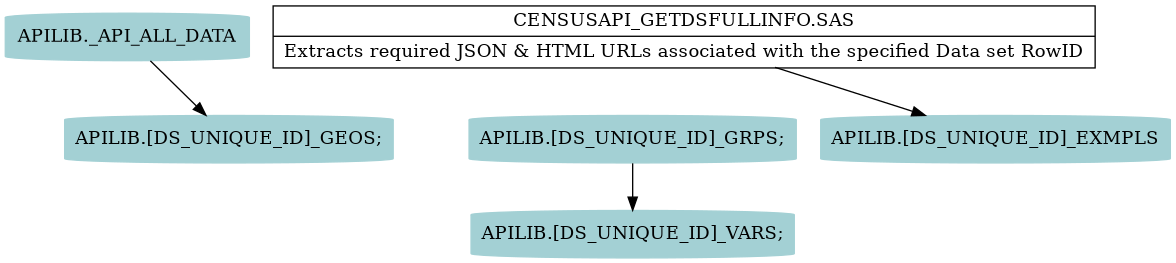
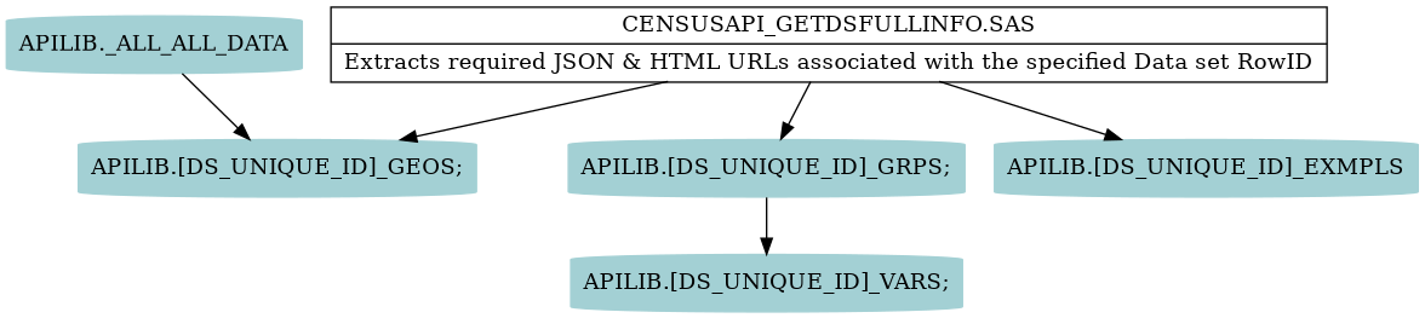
  digraph {
    node [color="#A3D0D4" shape=cylinder style=filled]
-   n1 [label="APILIB._API_ALL_DATA"]
+   n1 [label="APILIB._ALL_ALL_DATA"]
    n2 [label="APILIB.[DS_UNIQUE_ID]_GEOS;"]
    n3 [label="{CENSUSAPI_GETDSFULLINFO.SAS | Extracts required JSON & HTML URLs associated with the specified Data set RowID}" shape=record color="" style=""]
    n4 [label="APILIB.[DS_UNIQUE_ID]_GRPS;"]
    n5 [label="APILIB.[DS_UNIQUE_ID]_EXMPLS"]
    n6 [label="APILIB.[DS_UNIQUE_ID]_VARS;"]
    n1 -> n2
+   n3 -> n2
+   n3 -> n4
    n3 -> n5
    n4 -> n6
  }
